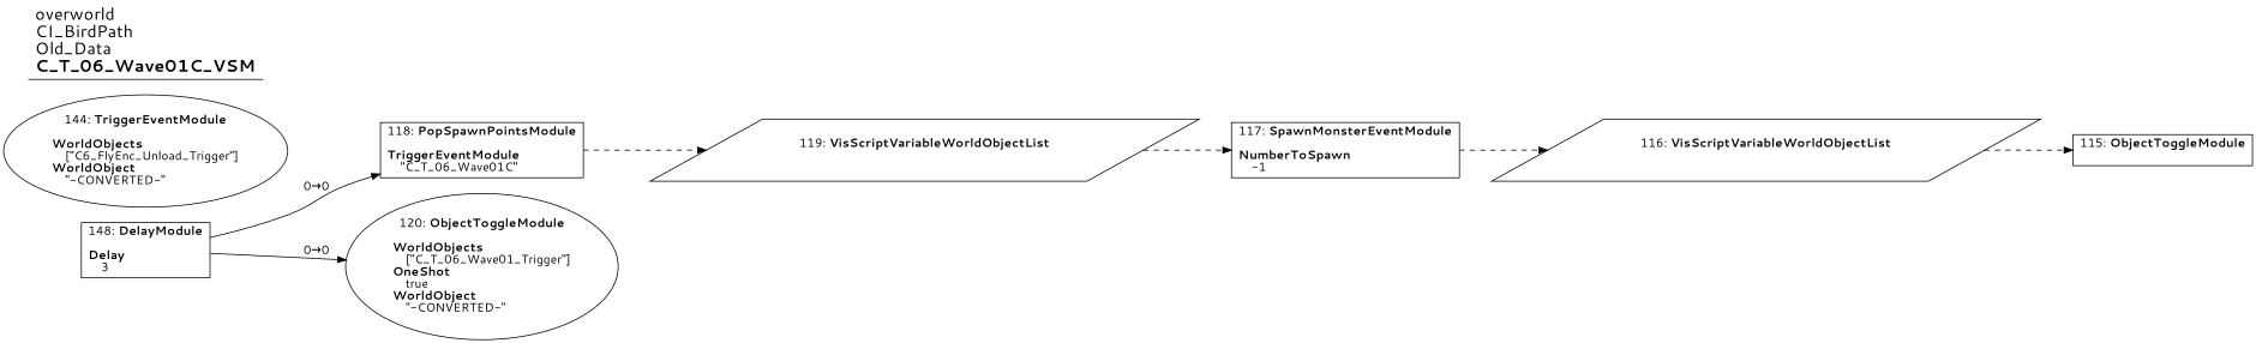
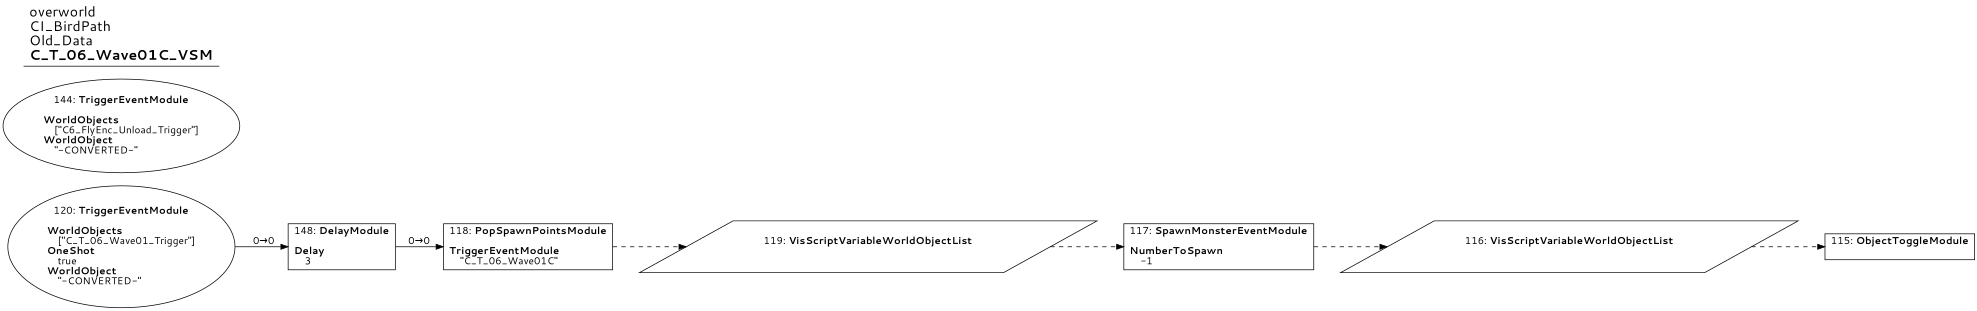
  digraph {
    fontname="Segoe UI"
    rankdir=LR
    splines=spline
    node [fontname="Segoe UI" shape=box]
    edge [fontname="Segoe UI" style=dashed]
    n1 [label=<115: <b>ObjectToggleModule</b><br/><br/>>]
    n2 [label=<116: <b>VisScriptVariableWorldObjectList</b><br/><br/>> shape=parallelogram]
    n3 [label=<117: <b>SpawnMonsterEventModule</b><br/><br/><b>NumberToSpawn</b><br align="left"/>    -1<br align="left"/>>]
    n4 [label=<119: <b>VisScriptVariableWorldObjectList</b><br/><br/>> shape=parallelogram]
    n5 [label=<118: <b>PopSpawnPointsModule</b><br/><br/><b>TriggerEventModule</b><br align="left"/>    &quot;C_T_06_Wave01C&quot;<br align="left"/>>]
-   n6 [label=<120: <b>ObjectToggleModule</b><br/><br/><b>WorldObjects</b><br align="left"/>    [&quot;C_T_06_Wave01_Trigger&quot;]<br align="left"/><b>OneShot</b><br align="left"/>    true<br align="left"/><b>WorldObject</b><br align="left"/>    &quot;-CONVERTED-&quot;<br align="left"/>> shape=oval]
+   n6 [label=<120: <b>TriggerEventModule</b><br/><br/><b>WorldObjects</b><br align="left"/>    [&quot;C_T_06_Wave01_Trigger&quot;]<br align="left"/><b>OneShot</b><br align="left"/>    true<br align="left"/><b>WorldObject</b><br align="left"/>    &quot;-CONVERTED-&quot;<br align="left"/>> shape=oval]
    n7 [label=<148: <b>DelayModule</b><br/><br/><b>Delay</b><br align="left"/>    3<br align="left"/>>]
    n8 [label=<144: <b>TriggerEventModule</b><br/><br/><b>WorldObjects</b><br align="left"/>    [&quot;C6_FlyEnc_Unload_Trigger&quot;]<br align="left"/><b>WorldObject</b><br align="left"/>    &quot;-CONVERTED-&quot;<br align="left"/>> shape=oval]
    n9 [label=<<font point-size="20">overworld<br align="left"/>CI_BirdPath<br align="left"/>Old_Data<br align="left"/><b>C_T_06_Wave01C_VSM</b><br align="left"/></font>> shape=underline]
    n2 -> n1
    n3 -> n2
    n4 -> n3
    n5 -> n4
-   n7 -> n6 [label="0→0" style=""]
+   n6 -> n7 [label="0→0" style=""]
    n7 -> n5 [label="0→0" style=""]
  }
